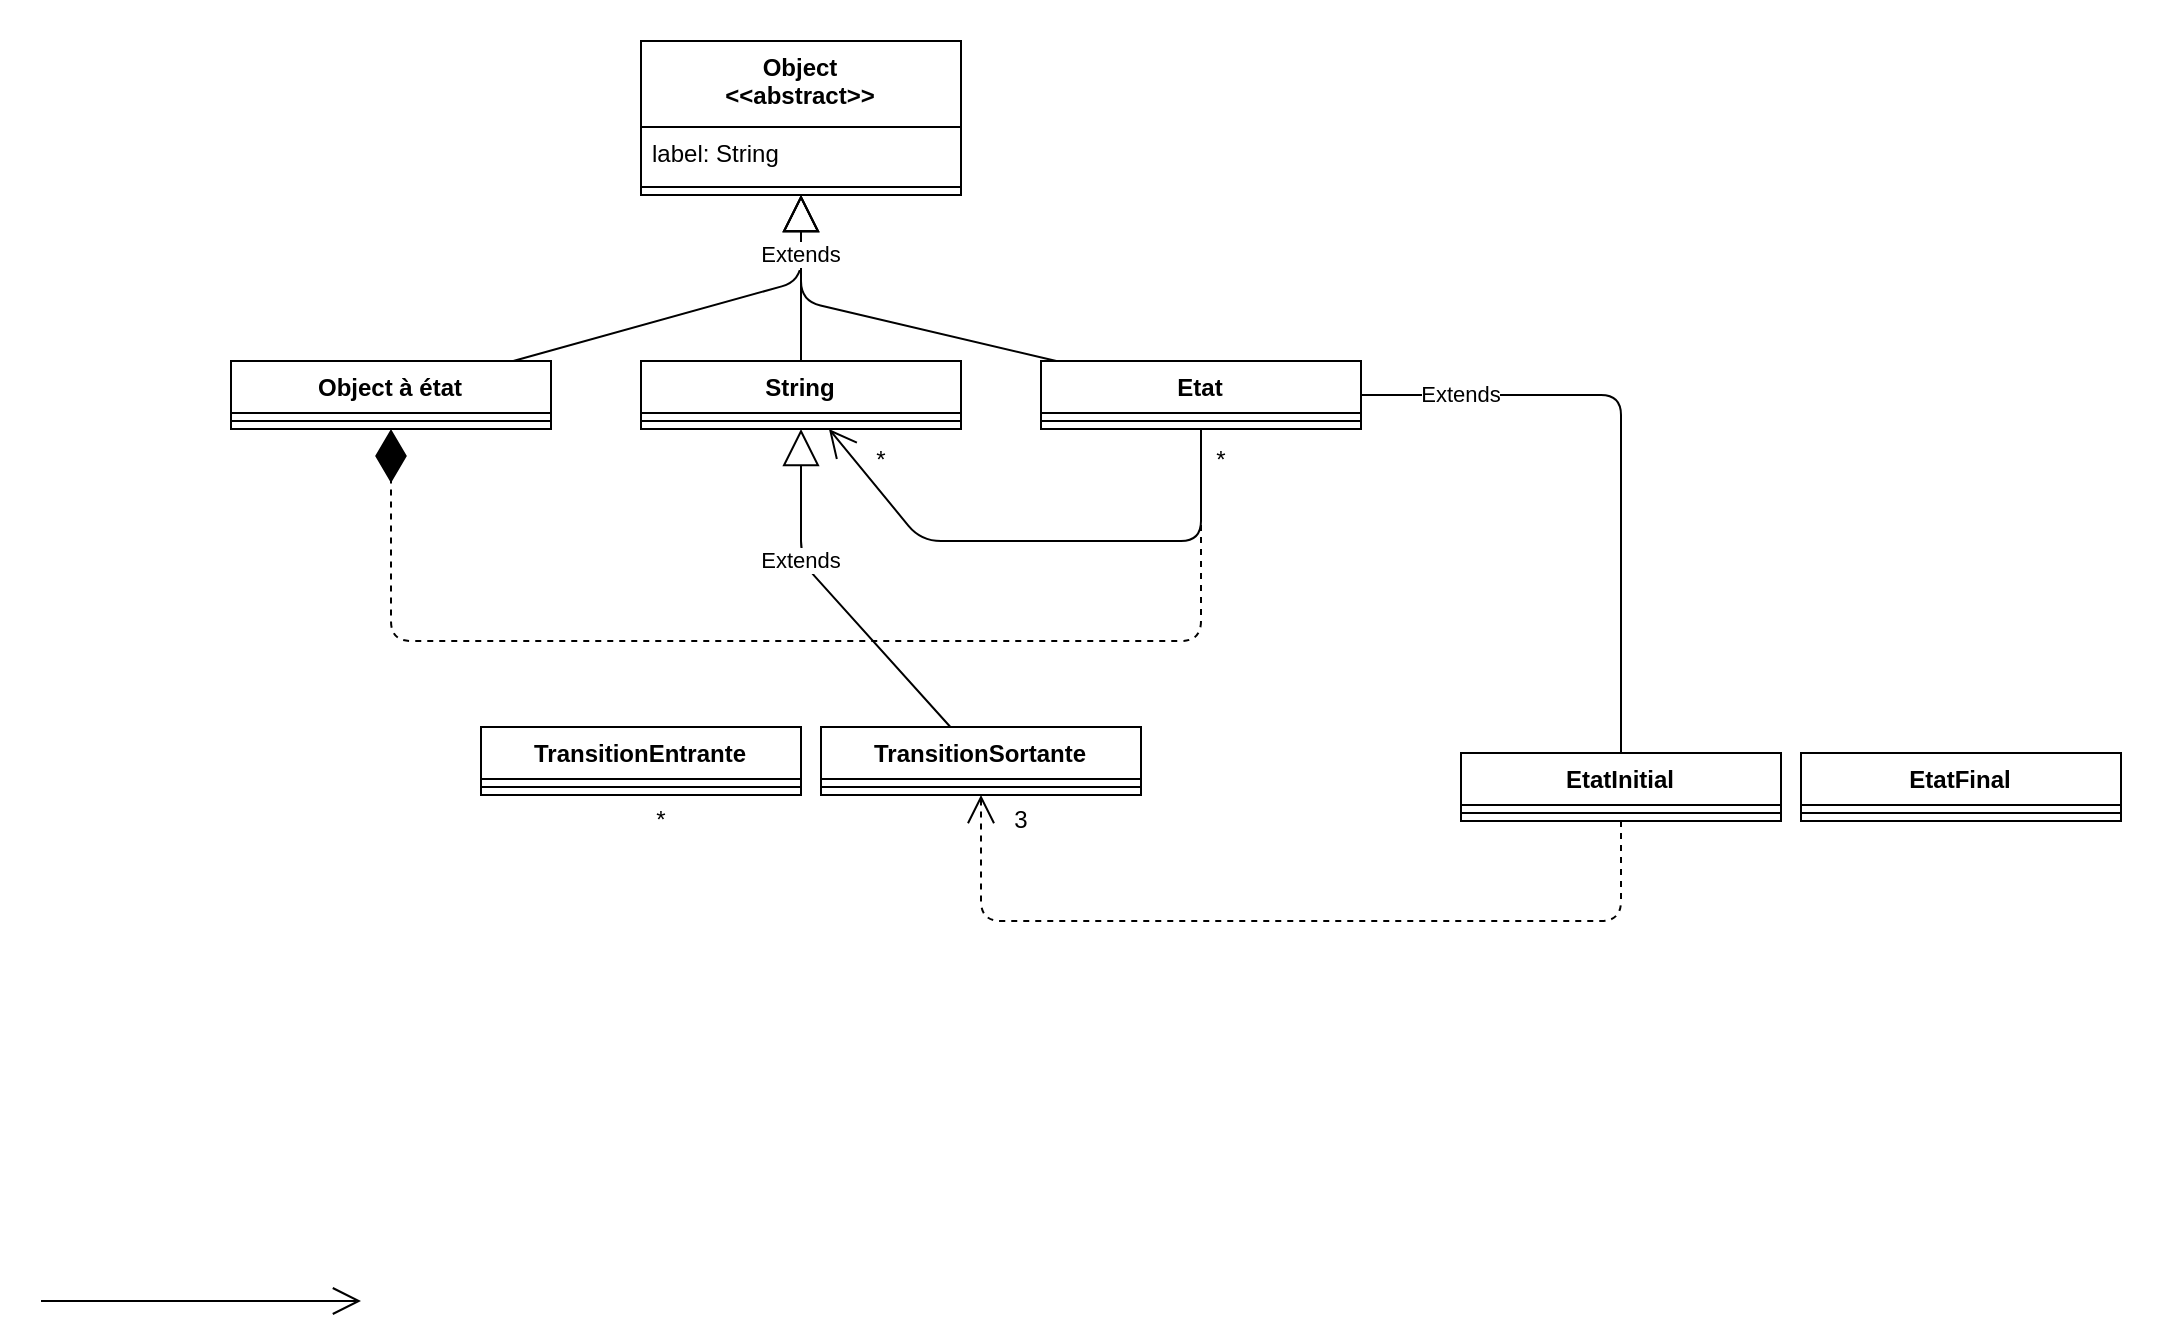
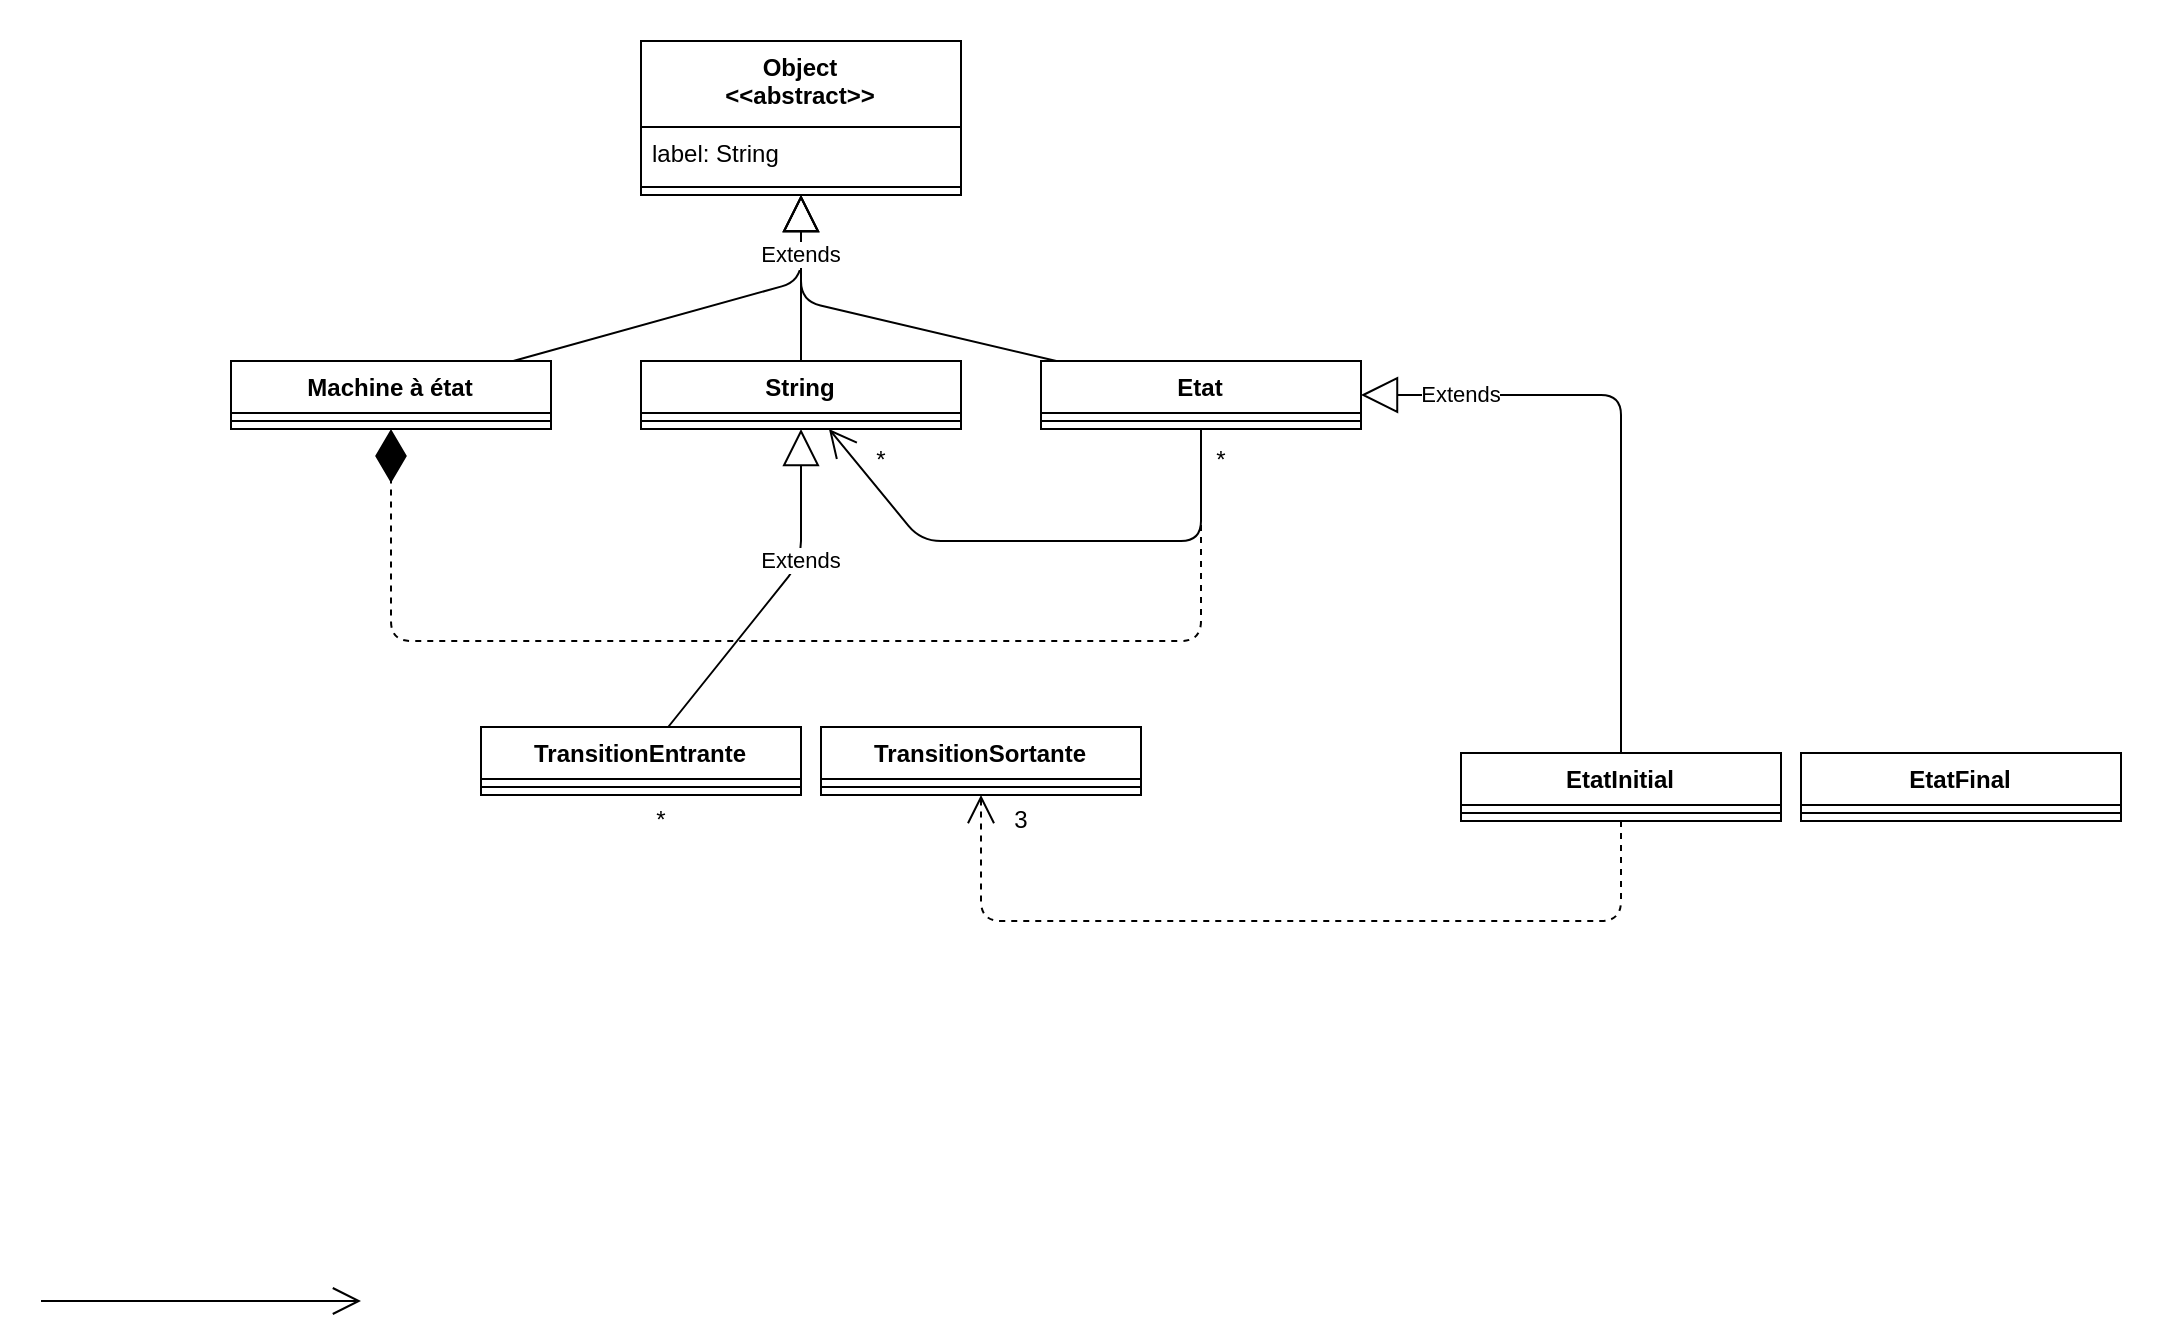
  <mxCell id="0" />
  <mxCell id="1" parent="0" />
  <mxCell id="2" value="Etat" style="swimlane;fontStyle=1;align=center;verticalAlign=top;childLayout=stackLayout;horizontal=1;startSize=26;horizontalStack=0;resizeParent=1;resizeParentMax=0;resizeLast=0;collapsible=1;marginBottom=0;" vertex="1" parent="1"><mxGeometry x="520" y="180" width="160" height="34" as="geometry"><mxRectangle x="150" y="390" width="100" height="26" as="alternateBounds" /></mxGeometry></mxCell>
  <mxCell id="3" value="" style="line;strokeWidth=1;fillColor=none;align=left;verticalAlign=middle;spacingTop=-1;spacingLeft=3;spacingRight=3;rotatable=0;labelPosition=right;points=[];portConstraint=eastwest;" vertex="1" parent="2"><mxGeometry y="26" width="160" height="8" as="geometry" /></mxCell>
  <mxCell id="4" value="String" style="swimlane;fontStyle=1;align=center;verticalAlign=top;childLayout=stackLayout;horizontal=1;startSize=26;horizontalStack=0;resizeParent=1;resizeParentMax=0;resizeLast=0;collapsible=1;marginBottom=0;" vertex="1" parent="1"><mxGeometry x="320" y="180" width="160" height="34" as="geometry"><mxRectangle x="150" y="390" width="100" height="26" as="alternateBounds" /></mxGeometry></mxCell>
  <mxCell id="5" value="" style="line;strokeWidth=1;fillColor=none;align=left;verticalAlign=middle;spacingTop=-1;spacingLeft=3;spacingRight=3;rotatable=0;labelPosition=right;points=[];portConstraint=eastwest;" vertex="1" parent="4"><mxGeometry y="26" width="160" height="8" as="geometry" /></mxCell>
- <mxCell id="6" value="Object à état" style="swimlane;fontStyle=1;align=center;verticalAlign=top;childLayout=stackLayout;horizontal=1;startSize=26;horizontalStack=0;resizeParent=1;resizeParentMax=0;resizeLast=0;collapsible=1;marginBottom=0;" vertex="1" parent="1"><mxGeometry x="115" y="180" width="160" height="34" as="geometry"><mxRectangle x="150" y="390" width="100" height="26" as="alternateBounds" /></mxGeometry></mxCell>
+ <mxCell id="6" value="Machine à état" style="swimlane;fontStyle=1;align=center;verticalAlign=top;childLayout=stackLayout;horizontal=1;startSize=26;horizontalStack=0;resizeParent=1;resizeParentMax=0;resizeLast=0;collapsible=1;marginBottom=0;" vertex="1" parent="1"><mxGeometry x="115" y="180" width="160" height="34" as="geometry"><mxRectangle x="150" y="390" width="100" height="26" as="alternateBounds" /></mxGeometry></mxCell>
  <mxCell id="7" value="" style="line;strokeWidth=1;fillColor=none;align=left;verticalAlign=middle;spacingTop=-1;spacingLeft=3;spacingRight=3;rotatable=0;labelPosition=right;points=[];portConstraint=eastwest;" vertex="1" parent="6"><mxGeometry y="26" width="160" height="8" as="geometry" /></mxCell>
  <mxCell id="8" value="Object&#10;&lt;&lt;abstract&gt;&gt;" style="swimlane;fontStyle=1;align=center;verticalAlign=top;childLayout=stackLayout;horizontal=1;startSize=43;horizontalStack=0;resizeParent=1;resizeParentMax=0;resizeLast=0;collapsible=1;marginBottom=0;" vertex="1" parent="1"><mxGeometry x="320" y="20" width="160" height="77" as="geometry"><mxRectangle x="150" y="390" width="100" height="26" as="alternateBounds" /></mxGeometry></mxCell>
  <mxCell id="9" value="label: String" style="text;strokeColor=none;fillColor=none;align=left;verticalAlign=top;spacingLeft=4;spacingRight=4;overflow=hidden;rotatable=0;points=[[0,0.5],[1,0.5]];portConstraint=eastwest;" vertex="1" parent="8"><mxGeometry y="43" width="160" height="26" as="geometry" /></mxCell>
  <mxCell id="10" value="" style="line;strokeWidth=1;fillColor=none;align=left;verticalAlign=middle;spacingTop=-1;spacingLeft=3;spacingRight=3;rotatable=0;labelPosition=right;points=[];portConstraint=eastwest;" vertex="1" parent="8"><mxGeometry y="69" width="160" height="8" as="geometry" /></mxCell>
  <mxCell id="11" value="Extends" style="endArrow=block;endSize=16;endFill=0;html=1;" edge="1" parent="1" source="4" target="8"><mxGeometry x="0.29" width="160" relative="1" as="geometry"><mxPoint x="150" y="330" as="sourcePoint" /><mxPoint x="310" y="330" as="targetPoint" /><Array as="points"><mxPoint x="400" y="140" /></Array><mxPoint as="offset" /></mxGeometry></mxCell>
  <mxCell id="12" value="Extends" style="endArrow=block;endSize=16;endFill=0;html=1;" edge="1" parent="1" source="6" target="8"><mxGeometry x="0.674" width="160" relative="1" as="geometry"><mxPoint x="180" y="120" as="sourcePoint" /><mxPoint x="180" y="27" as="targetPoint" /><Array as="points"><mxPoint x="400" y="140" /></Array><mxPoint as="offset" /></mxGeometry></mxCell>
  <mxCell id="13" value="Extends" style="endArrow=block;endSize=16;endFill=0;html=1;" edge="1" parent="1" source="2" target="8"><mxGeometry x="0.674" width="160" relative="1" as="geometry"><mxPoint x="420" y="173" as="sourcePoint" /><mxPoint x="563.86" y="80" as="targetPoint" /><Array as="points"><mxPoint x="400" y="150" /></Array><mxPoint as="offset" /></mxGeometry></mxCell>
  <mxCell id="14" value="" style="endArrow=diamondThin;endFill=1;endSize=24;html=1;dashed=1;" edge="1" parent="1" source="2" target="6"><mxGeometry width="160" relative="1" as="geometry"><mxPoint x="150" y="330" as="sourcePoint" /><mxPoint x="310" y="330" as="targetPoint" /><Array as="points"><mxPoint x="600" y="320" /><mxPoint x="400" y="320" /><mxPoint x="195" y="320" /></Array></mxGeometry></mxCell>
  <mxCell id="15" value="*" style="text;html=1;align=center;verticalAlign=middle;resizable=0;points=[];autosize=1;strokeColor=none;fillColor=none;" vertex="1" parent="1"><mxGeometry x="600" y="220" width="20" height="20" as="geometry" /></mxCell>
  <mxCell id="16" value="EtatInitial" style="swimlane;fontStyle=1;align=center;verticalAlign=top;childLayout=stackLayout;horizontal=1;startSize=26;horizontalStack=0;resizeParent=1;resizeParentMax=0;resizeLast=0;collapsible=1;marginBottom=0;" vertex="1" parent="1"><mxGeometry x="730" y="376" width="160" height="34" as="geometry"><mxRectangle x="150" y="390" width="100" height="26" as="alternateBounds" /></mxGeometry></mxCell>
  <mxCell id="17" value="" style="line;strokeWidth=1;fillColor=none;align=left;verticalAlign=middle;spacingTop=-1;spacingLeft=3;spacingRight=3;rotatable=0;labelPosition=right;points=[];portConstraint=eastwest;" vertex="1" parent="16"><mxGeometry y="26" width="160" height="8" as="geometry" /></mxCell>
- <mxCell id="18" value="Extends" style="endArrow=none;endSize=16;endFill=0;html=1;" edge="1" parent="1" source="16" target="2"><mxGeometry x="0.674" width="160" relative="1" as="geometry"><mxPoint x="530" y="369" as="sourcePoint" /><mxPoint x="713.821" y="214" as="targetPoint" /><Array as="points"><mxPoint x="810" y="197" /></Array><mxPoint as="offset" /></mxGeometry></mxCell>
+ <mxCell id="18" value="Extends" style="endArrow=block;endSize=16;endFill=0;html=1;" edge="1" parent="1" source="16" target="2"><mxGeometry x="0.674" width="160" relative="1" as="geometry"><mxPoint x="530" y="369" as="sourcePoint" /><mxPoint x="713.821" y="214" as="targetPoint" /><Array as="points"><mxPoint x="810" y="197" /></Array><mxPoint as="offset" /></mxGeometry></mxCell>
  <mxCell id="19" value="EtatFinal" style="swimlane;fontStyle=1;align=center;verticalAlign=top;childLayout=stackLayout;horizontal=1;startSize=26;horizontalStack=0;resizeParent=1;resizeParentMax=0;resizeLast=0;collapsible=1;marginBottom=0;" vertex="1" parent="1"><mxGeometry x="900" y="376" width="160" height="34" as="geometry"><mxRectangle x="150" y="390" width="100" height="26" as="alternateBounds" /></mxGeometry></mxCell>
  <mxCell id="20" value="" style="line;strokeWidth=1;fillColor=none;align=left;verticalAlign=middle;spacingTop=-1;spacingLeft=3;spacingRight=3;rotatable=0;labelPosition=right;points=[];portConstraint=eastwest;" vertex="1" parent="19"><mxGeometry y="26" width="160" height="8" as="geometry" /></mxCell>
  <mxCell id="21" value="TransitionEntrante" style="swimlane;fontStyle=1;align=center;verticalAlign=top;childLayout=stackLayout;horizontal=1;startSize=26;horizontalStack=0;resizeParent=1;resizeParentMax=0;resizeLast=0;collapsible=1;marginBottom=0;" vertex="1" parent="1"><mxGeometry x="240" y="363" width="160" height="34" as="geometry"><mxRectangle x="150" y="390" width="100" height="26" as="alternateBounds" /></mxGeometry></mxCell>
  <mxCell id="22" value="" style="line;strokeWidth=1;fillColor=none;align=left;verticalAlign=middle;spacingTop=-1;spacingLeft=3;spacingRight=3;rotatable=0;labelPosition=right;points=[];portConstraint=eastwest;" vertex="1" parent="21"><mxGeometry y="26" width="160" height="8" as="geometry" /></mxCell>
+ <mxCell id="23" value="Extends" style="endArrow=block;endSize=16;endFill=0;html=1;" edge="1" parent="1" source="21" target="4"><mxGeometry x="0.234" width="160" relative="1" as="geometry"><mxPoint x="90" y="513" as="sourcePoint" /><mxPoint x="340" y="270" as="targetPoint" /><Array as="points"><mxPoint x="400" y="280" /></Array><mxPoint as="offset" /></mxGeometry></mxCell>
  <mxCell id="24" value="TransitionSortante" style="swimlane;fontStyle=1;align=center;verticalAlign=top;childLayout=stackLayout;horizontal=1;startSize=26;horizontalStack=0;resizeParent=1;resizeParentMax=0;resizeLast=0;collapsible=1;marginBottom=0;" vertex="1" parent="1"><mxGeometry x="410" y="363" width="160" height="34" as="geometry"><mxRectangle x="150" y="390" width="100" height="26" as="alternateBounds" /></mxGeometry></mxCell>
  <mxCell id="25" value="" style="line;strokeWidth=1;fillColor=none;align=left;verticalAlign=middle;spacingTop=-1;spacingLeft=3;spacingRight=3;rotatable=0;labelPosition=right;points=[];portConstraint=eastwest;" vertex="1" parent="24"><mxGeometry y="26" width="160" height="8" as="geometry" /></mxCell>
- <mxCell id="26" value="Extends" style="endArrow=block;endSize=16;endFill=0;html=1;" edge="1" parent="1" source="24" target="4"><mxGeometry x="0.257" width="160" relative="1" as="geometry"><mxPoint x="290" y="513" as="sourcePoint" /><mxPoint x="540" y="270" as="targetPoint" /><Array as="points"><mxPoint x="400" y="280" /></Array><mxPoint as="offset" /></mxGeometry></mxCell>
  <mxCell id="27" value="" style="endArrow=open;endFill=1;endSize=12;html=1;" edge="1" parent="1"><mxGeometry width="160" relative="1" as="geometry"><mxPoint x="20" y="650" as="sourcePoint" /><mxPoint x="180" y="650" as="targetPoint" /></mxGeometry></mxCell>
  <mxCell id="28" value="" style="endArrow=open;endFill=1;endSize=12;html=1;" edge="1" parent="1" source="2" target="4"><mxGeometry width="160" relative="1" as="geometry"><mxPoint x="440" y="270" as="sourcePoint" /><mxPoint x="600" y="270" as="targetPoint" /><Array as="points"><mxPoint x="600" y="270" /><mxPoint x="460" y="270" /></Array></mxGeometry></mxCell>
  <mxCell id="29" value="" style="endArrow=open;endFill=1;endSize=12;html=1;dashed=1;" edge="1" parent="1" source="16" target="24"><mxGeometry width="160" relative="1" as="geometry"><mxPoint x="580" y="540" as="sourcePoint" /><mxPoint x="740" y="540" as="targetPoint" /><Array as="points"><mxPoint x="810" y="460" /><mxPoint x="490" y="460" /></Array></mxGeometry></mxCell>
  <mxCell id="30" value="*" style="text;html=1;align=center;verticalAlign=middle;resizable=0;points=[];autosize=1;strokeColor=none;fillColor=none;" vertex="1" parent="1"><mxGeometry x="430" y="220" width="20" height="20" as="geometry" /></mxCell>
  <mxCell id="31" value="3" style="text;html=1;align=center;verticalAlign=middle;resizable=0;points=[];autosize=1;strokeColor=none;fillColor=none;" vertex="1" parent="1"><mxGeometry x="500" y="400" width="20" height="20" as="geometry" /></mxCell>
  <mxCell id="32" value="*" style="text;html=1;align=center;verticalAlign=middle;resizable=0;points=[];autosize=1;strokeColor=none;fillColor=none;" vertex="1" parent="1"><mxGeometry x="320" y="400" width="20" height="20" as="geometry" /></mxCell>
